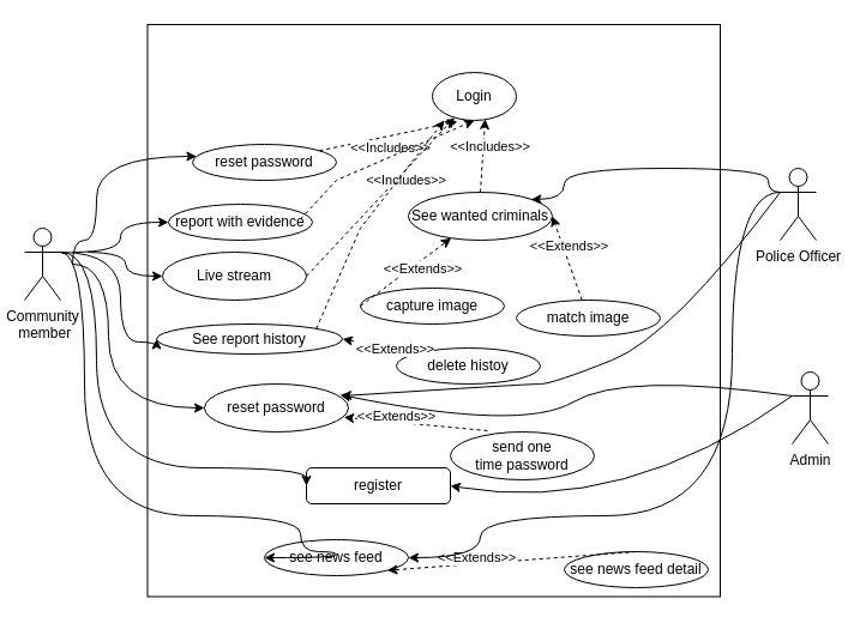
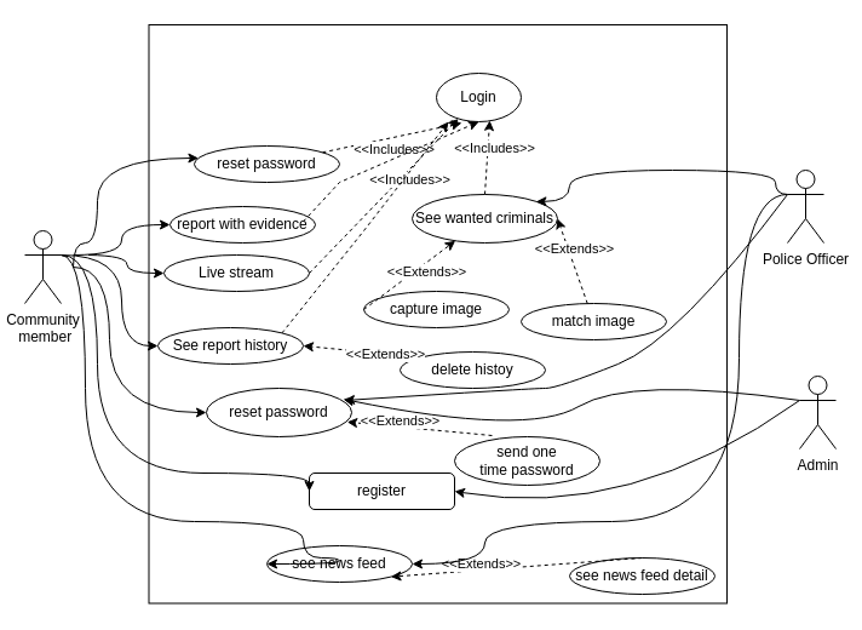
  <mxCell id="0" />
  <mxCell id="1" parent="0" />
  <mxCell id="2" value="Community&lt;br&gt;&amp;nbsp;member" style="shape=umlActor;verticalLabelPosition=bottom;verticalAlign=top;html=1;outlineConnect=0;" parent="1" vertex="1"><mxGeometry x="20" y="190" width="30" height="60" as="geometry" /></mxCell>
  <mxCell id="3" value="Admin" style="shape=umlActor;verticalLabelPosition=bottom;verticalAlign=top;html=1;outlineConnect=0;" parent="1" vertex="1"><mxGeometry x="660" y="310" width="30" height="60" as="geometry" /></mxCell>
  <mxCell id="4" value="" style="whiteSpace=wrap;html=1;aspect=fixed;fillColor=default;strokeColor=default;" parent="1" vertex="1"><mxGeometry x="122.5" y="20" width="477.5" height="477.5" as="geometry" /></mxCell>
  <mxCell id="5" value="Login" style="ellipse;whiteSpace=wrap;html=1;" parent="1" vertex="1"><mxGeometry x="360" y="60" width="70" height="40" as="geometry" /></mxCell>
  <mxCell id="6" value="register" style="whiteSpace=wrap;html=1;rounded=1;" parent="1" vertex="1"><mxGeometry x="255" y="390" width="120" height="30" as="geometry" /></mxCell>
  <mxCell id="7" value="Police Officer" style="shape=umlActor;verticalLabelPosition=bottom;verticalAlign=top;html=1;outlineConnect=0;" parent="1" vertex="1"><mxGeometry x="650" y="140" width="30" height="60" as="geometry" /></mxCell>
  <mxCell id="8" value="report with evidence" style="ellipse;whiteSpace=wrap;html=1;" parent="1" vertex="1"><mxGeometry x="140" y="170" width="120" height="30" as="geometry" /></mxCell>
- <mxCell id="9" value="Live stream" style="ellipse;whiteSpace=wrap;html=1;" vertex="1" parent="1"><mxGeometry x="135" y="210" width="120" height="40" as="geometry" /></mxCell>
+ <mxCell id="9" value="Live stream" style="ellipse;whiteSpace=wrap;html=1;" vertex="1" parent="1"><mxGeometry x="135" y="210" width="120" height="30" as="geometry" /></mxCell>
  <mxCell id="10" style="edgeStyle=none;rounded=0;orthogonalLoop=1;jettySize=auto;html=1;entryX=0.3;entryY=1.025;entryDx=0;entryDy=0;entryPerimeter=0;dashed=1;" edge="1" parent="1" source="12" target="5"><mxGeometry relative="1" as="geometry" /></mxCell>
  <mxCell id="11" value="&amp;lt;&amp;lt;Includes&amp;gt;&amp;gt;" style="edgeLabel;html=1;align=center;verticalAlign=middle;resizable=0;points=[];" vertex="1" connectable="0" parent="10"><mxGeometry x="0.275" y="-5" relative="1" as="geometry"><mxPoint x="-16" y="8" as="offset" /></mxGeometry></mxCell>
  <mxCell id="12" value="reset password" style="ellipse;whiteSpace=wrap;html=1;" vertex="1" parent="1"><mxGeometry x="160" y="120" width="120" height="30" as="geometry" /></mxCell>
  <mxCell id="13" value="see news feed" style="ellipse;whiteSpace=wrap;html=1;" vertex="1" parent="1"><mxGeometry x="220" y="450" width="120" height="30" as="geometry" /></mxCell>
- <mxCell id="14" value="See report history" style="ellipse;whiteSpace=wrap;html=1;" vertex="1" parent="1"><mxGeometry x="130" y="270" width="155" height="25" as="geometry" /></mxCell>
+ <mxCell id="14" value="See report history" style="ellipse;whiteSpace=wrap;html=1;" vertex="1" parent="1"><mxGeometry x="130" y="270" width="120" height="30" as="geometry" /></mxCell>
  <mxCell id="15" value="delete histoy" style="ellipse;whiteSpace=wrap;html=1;" vertex="1" parent="1"><mxGeometry x="330" y="290" width="120" height="30" as="geometry" /></mxCell>
  <mxCell id="16" value="See wanted criminals" style="ellipse;whiteSpace=wrap;html=1;" vertex="1" parent="1"><mxGeometry x="340" y="160" width="120" height="40" as="geometry" /></mxCell>
  <mxCell id="17" value="see news feed detail" style="ellipse;whiteSpace=wrap;html=1;" vertex="1" parent="1"><mxGeometry x="470" y="460" width="120" height="30" as="geometry" /></mxCell>
  <mxCell id="18" value="match image" style="ellipse;whiteSpace=wrap;html=1;" vertex="1" parent="1"><mxGeometry x="430" y="250" width="120" height="30" as="geometry" /></mxCell>
  <mxCell id="19" value="capture image" style="ellipse;whiteSpace=wrap;html=1;" vertex="1" parent="1"><mxGeometry x="300" y="240" width="120" height="30" as="geometry" /></mxCell>
  <mxCell id="20" style="edgeStyle=none;rounded=0;orthogonalLoop=1;jettySize=auto;html=1;entryX=0.5;entryY=1;entryDx=0;entryDy=0;dashed=1;" edge="1" parent="1" target="5"><mxGeometry relative="1" as="geometry"><mxPoint x="249.998" y="182.379" as="sourcePoint" /><mxPoint x="323.06" y="160" as="targetPoint" /><Array as="points"><mxPoint x="280" y="150" /></Array></mxGeometry></mxCell>
  <mxCell id="21" style="edgeStyle=none;rounded=0;orthogonalLoop=1;jettySize=auto;html=1;dashed=1;exitX=1;exitY=0.5;exitDx=0;exitDy=0;" edge="1" parent="1" source="9" target="5"><mxGeometry relative="1" as="geometry"><mxPoint x="259.998" y="239.999" as="sourcePoint" /><mxPoint x="333.06" y="217.62" as="targetPoint" /></mxGeometry></mxCell>
  <mxCell id="22" value="&amp;lt;&amp;lt;Includes&amp;gt;&amp;gt;" style="edgeLabel;html=1;align=center;verticalAlign=middle;resizable=0;points=[];" vertex="1" connectable="0" parent="21"><mxGeometry x="0.275" y="-5" relative="1" as="geometry"><mxPoint as="offset" /></mxGeometry></mxCell>
  <mxCell id="23" style="edgeStyle=none;rounded=0;orthogonalLoop=1;jettySize=auto;html=1;dashed=1;entryX=1;entryY=0.5;entryDx=0;entryDy=0;" edge="1" parent="1" source="18" target="16"><mxGeometry relative="1" as="geometry"><mxPoint x="269.998" y="249.999" as="sourcePoint" /><mxPoint x="360.12" y="119.8" as="targetPoint" /></mxGeometry></mxCell>
  <mxCell id="24" value="&amp;lt;&amp;lt;Extends&amp;gt;&amp;gt;" style="edgeLabel;html=1;align=center;verticalAlign=middle;resizable=0;points=[];" vertex="1" connectable="0" parent="23"><mxGeometry x="0.275" y="-5" relative="1" as="geometry"><mxPoint as="offset" /></mxGeometry></mxCell>
  <mxCell id="25" style="edgeStyle=none;rounded=0;orthogonalLoop=1;jettySize=auto;html=1;dashed=1;exitX=0;exitY=0.5;exitDx=0;exitDy=0;" edge="1" parent="1" source="19" target="16"><mxGeometry relative="1" as="geometry"><mxPoint x="410.001" y="331" as="sourcePoint" /><mxPoint x="331.54" y="280" as="targetPoint" /></mxGeometry></mxCell>
  <mxCell id="26" value="&amp;lt;&amp;lt;Extends&amp;gt;&amp;gt;" style="edgeLabel;html=1;align=center;verticalAlign=middle;resizable=0;points=[];" vertex="1" connectable="0" parent="25"><mxGeometry x="0.275" y="-5" relative="1" as="geometry"><mxPoint as="offset" /></mxGeometry></mxCell>
  <mxCell id="27" style="edgeStyle=none;rounded=0;orthogonalLoop=1;jettySize=auto;html=1;dashed=1;exitX=0.5;exitY=0;exitDx=0;exitDy=0;entryX=0.629;entryY=0.975;entryDx=0;entryDy=0;entryPerimeter=0;" edge="1" parent="1" source="16" target="5"><mxGeometry relative="1" as="geometry"><mxPoint x="270" y="240" as="sourcePoint" /><mxPoint x="360" y="110" as="targetPoint" /></mxGeometry></mxCell>
  <mxCell id="28" value="&amp;lt;&amp;lt;Includes&amp;gt;&amp;gt;" style="edgeLabel;html=1;align=center;verticalAlign=middle;resizable=0;points=[];" vertex="1" connectable="0" parent="27"><mxGeometry x="0.275" y="-5" relative="1" as="geometry"><mxPoint as="offset" /></mxGeometry></mxCell>
  <mxCell id="29" style="edgeStyle=none;rounded=0;orthogonalLoop=1;jettySize=auto;html=1;dashed=1;entryX=1;entryY=0.5;entryDx=0;entryDy=0;exitX=0;exitY=0;exitDx=0;exitDy=0;" edge="1" parent="1" source="15" target="14"><mxGeometry relative="1" as="geometry"><mxPoint x="340" y="330" as="sourcePoint" /><mxPoint x="385.632" y="243.276" as="targetPoint" /></mxGeometry></mxCell>
  <mxCell id="30" value="&amp;lt;&amp;lt;Extends&amp;gt;&amp;gt;" style="edgeLabel;html=1;align=center;verticalAlign=middle;resizable=0;points=[];" vertex="1" connectable="0" parent="29"><mxGeometry x="-0.394" relative="1" as="geometry"><mxPoint as="offset" /></mxGeometry></mxCell>
  <mxCell id="31" style="edgeStyle=none;rounded=0;orthogonalLoop=1;jettySize=auto;html=1;dashed=1;entryX=1;entryY=1;entryDx=0;entryDy=0;exitX=0.5;exitY=0;exitDx=0;exitDy=0;" edge="1" parent="1" source="17" target="13"><mxGeometry relative="1" as="geometry"><mxPoint x="337.574" y="379.393" as="sourcePoint" /><mxPoint x="290" y="325" as="targetPoint" /></mxGeometry></mxCell>
  <mxCell id="32" value="&amp;lt;&amp;lt;Extends&amp;gt;&amp;gt;" style="edgeLabel;html=1;align=center;verticalAlign=middle;resizable=0;points=[];" vertex="1" connectable="0" parent="31"><mxGeometry x="0.275" y="-5" relative="1" as="geometry"><mxPoint as="offset" /></mxGeometry></mxCell>
  <mxCell id="33" value="" style="endArrow=classic;html=1;rounded=0;edgeStyle=orthogonalEdgeStyle;curved=1;entryX=0;entryY=0.5;entryDx=0;entryDy=0;" edge="1" parent="1" target="13"><mxGeometry width="50" height="50" relative="1" as="geometry"><mxPoint x="50" y="210" as="sourcePoint" /><mxPoint x="100" y="160" as="targetPoint" /><Array as="points"><mxPoint x="70" y="210" /><mxPoint x="70" y="430" /><mxPoint x="250" y="430" /><mxPoint x="250" y="460" /><mxPoint x="280" y="460" /></Array></mxGeometry></mxCell>
  <mxCell id="34" value="" style="endArrow=classic;html=1;rounded=0;edgeStyle=orthogonalEdgeStyle;curved=1;entryX=0;entryY=0.5;entryDx=0;entryDy=0;" edge="1" parent="1" target="6"><mxGeometry width="50" height="50" relative="1" as="geometry"><mxPoint x="50" y="210" as="sourcePoint" /><mxPoint x="100" y="160" as="targetPoint" /><Array as="points"><mxPoint x="80" y="210" /><mxPoint x="80" y="390" /><mxPoint x="255" y="390" /></Array></mxGeometry></mxCell>
  <mxCell id="35" value="" style="endArrow=classic;html=1;rounded=0;curved=1;entryX=1;entryY=0.5;entryDx=0;entryDy=0;exitX=0;exitY=0.333;exitDx=0;exitDy=0;exitPerimeter=0;" edge="1" parent="1" source="3" target="6"><mxGeometry width="50" height="50" relative="1" as="geometry"><mxPoint x="660" y="330" as="sourcePoint" /><mxPoint x="710" y="270" as="targetPoint" /><Array as="points"><mxPoint x="520" y="430" /></Array></mxGeometry></mxCell>
  <mxCell id="36" value="" style="endArrow=classic;html=1;rounded=0;curved=1;edgeStyle=orthogonalEdgeStyle;entryX=0;entryY=0.5;entryDx=0;entryDy=0;" edge="1" parent="1" target="14"><mxGeometry width="50" height="50" relative="1" as="geometry"><mxPoint x="50" y="210" as="sourcePoint" /><mxPoint x="100" y="160" as="targetPoint" /><Array as="points"><mxPoint x="100" y="210" /><mxPoint x="100" y="285" /></Array></mxGeometry></mxCell>
  <mxCell id="37" style="edgeStyle=none;rounded=0;orthogonalLoop=1;jettySize=auto;html=1;dashed=1;exitX=1;exitY=0;exitDx=0;exitDy=0;" edge="1" parent="1" source="14"><mxGeometry relative="1" as="geometry"><mxPoint x="265" y="235" as="sourcePoint" /><mxPoint x="370" y="100" as="targetPoint" /><Array as="points"><mxPoint x="300" y="190" /></Array></mxGeometry></mxCell>
  <mxCell id="38" value="" style="endArrow=classic;html=1;rounded=0;curved=1;edgeStyle=orthogonalEdgeStyle;" edge="1" parent="1" target="12"><mxGeometry width="50" height="50" relative="1" as="geometry"><mxPoint x="60" y="220" as="sourcePoint" /><mxPoint x="140" y="295" as="targetPoint" /><Array as="points"><mxPoint x="60" y="200" /><mxPoint x="80" y="200" /><mxPoint x="80" y="130" /></Array></mxGeometry></mxCell>
  <mxCell id="39" value="" style="endArrow=classic;html=1;rounded=0;curved=1;edgeStyle=orthogonalEdgeStyle;entryX=0;entryY=0.5;entryDx=0;entryDy=0;" edge="1" parent="1" target="8"><mxGeometry width="50" height="50" relative="1" as="geometry"><mxPoint x="60" y="210" as="sourcePoint" /><mxPoint x="110" y="160" as="targetPoint" /><Array as="points"><mxPoint x="100" y="210" /><mxPoint x="100" y="185" /></Array></mxGeometry></mxCell>
  <mxCell id="40" value="" style="endArrow=classic;html=1;rounded=0;edgeStyle=orthogonalEdgeStyle;curved=1;entryX=0;entryY=0.5;entryDx=0;entryDy=0;" edge="1" parent="1" target="9"><mxGeometry width="50" height="50" relative="1" as="geometry"><mxPoint x="72.5" y="210" as="sourcePoint" /><mxPoint x="122.5" y="160" as="targetPoint" /></mxGeometry></mxCell>
  <mxCell id="41" value="" style="endArrow=classic;html=1;rounded=0;curved=1;edgeStyle=orthogonalEdgeStyle;entryX=1;entryY=0;entryDx=0;entryDy=0;exitX=0;exitY=0.333;exitDx=0;exitDy=0;exitPerimeter=0;" edge="1" parent="1" source="7" target="16"><mxGeometry width="50" height="50" relative="1" as="geometry"><mxPoint x="640" y="160" as="sourcePoint" /><mxPoint x="690" y="110" as="targetPoint" /><Array as="points"><mxPoint x="640" y="160" /><mxPoint x="640" y="140" /><mxPoint x="470" y="140" /><mxPoint x="470" y="166" /></Array></mxGeometry></mxCell>
  <mxCell id="42" value="" style="endArrow=classic;html=1;rounded=0;curved=1;edgeStyle=orthogonalEdgeStyle;entryX=1;entryY=0.5;entryDx=0;entryDy=0;exitX=0;exitY=0.333;exitDx=0;exitDy=0;exitPerimeter=0;" edge="1" parent="1" source="7" target="13"><mxGeometry width="50" height="50" relative="1" as="geometry"><mxPoint x="640" y="160" as="sourcePoint" /><mxPoint x="690" y="110" as="targetPoint" /><Array as="points"><mxPoint x="610" y="160" /><mxPoint x="610" y="430" /><mxPoint x="400" y="430" /></Array></mxGeometry></mxCell>
  <mxCell id="43" value="reset password" style="ellipse;whiteSpace=wrap;html=1;strokeColor=default;fillColor=default;" vertex="1" parent="1"><mxGeometry x="170" y="320" width="120" height="40" as="geometry" /></mxCell>
  <mxCell id="44" value="send one&lt;br&gt;time password" style="ellipse;whiteSpace=wrap;html=1;strokeColor=default;fillColor=default;" vertex="1" parent="1"><mxGeometry x="375" y="360" width="120" height="40" as="geometry" /></mxCell>
  <mxCell id="45" value="" style="endArrow=classic;html=1;rounded=0;curved=1;edgeStyle=orthogonalEdgeStyle;entryX=0;entryY=0.5;entryDx=0;entryDy=0;" edge="1" parent="1" target="43"><mxGeometry width="50" height="50" relative="1" as="geometry"><mxPoint x="60" y="220" as="sourcePoint" /><mxPoint x="140" y="295" as="targetPoint" /><Array as="points"><mxPoint x="90" y="220" /><mxPoint x="90" y="340" /></Array></mxGeometry></mxCell>
  <mxCell id="46" style="edgeStyle=none;rounded=0;orthogonalLoop=1;jettySize=auto;html=1;dashed=1;entryX=1;entryY=1;entryDx=0;entryDy=0;exitX=0.258;exitY=-0.025;exitDx=0;exitDy=0;exitPerimeter=0;" edge="1" parent="1" source="44"><mxGeometry relative="1" as="geometry"><mxPoint x="433.79" y="332.2" as="sourcePoint" /><mxPoint x="286.216" y="347.807" as="targetPoint" /></mxGeometry></mxCell>
  <mxCell id="47" value="&amp;lt;&amp;lt;Extends&amp;gt;&amp;gt;" style="edgeLabel;html=1;align=center;verticalAlign=middle;resizable=0;points=[];" vertex="1" connectable="0" parent="46"><mxGeometry x="0.275" y="-5" relative="1" as="geometry"><mxPoint as="offset" /></mxGeometry></mxCell>
  <mxCell id="48" value="" style="endArrow=classic;html=1;rounded=0;curved=1;entryX=0.942;entryY=0.225;entryDx=0;entryDy=0;exitX=0;exitY=0.333;exitDx=0;exitDy=0;exitPerimeter=0;entryPerimeter=0;" edge="1" parent="1" source="3" target="43"><mxGeometry width="50" height="50" relative="1" as="geometry"><mxPoint x="575" y="240" as="sourcePoint" /><mxPoint x="290" y="335" as="targetPoint" /><Array as="points"><mxPoint x="520" y="310" /><mxPoint x="435" y="360" /></Array></mxGeometry></mxCell>
  <mxCell id="49" value="" style="endArrow=classic;html=1;rounded=0;curved=1;entryX=0.95;entryY=0.25;entryDx=0;entryDy=0;entryPerimeter=0;" edge="1" parent="1" target="43"><mxGeometry width="50" height="50" relative="1" as="geometry"><mxPoint x="650" y="160" as="sourcePoint" /><mxPoint x="700" y="110" as="targetPoint" /><Array as="points"><mxPoint x="560" y="280" /><mxPoint x="460" y="320" /><mxPoint x="440" y="320" /></Array></mxGeometry></mxCell>
